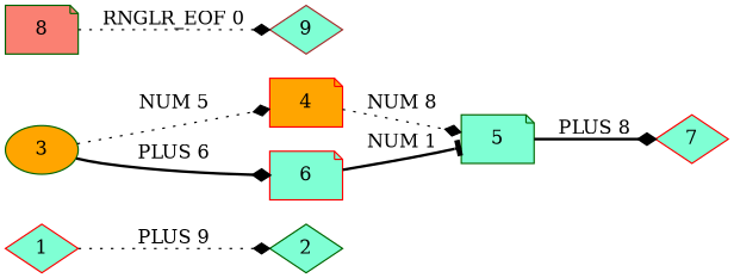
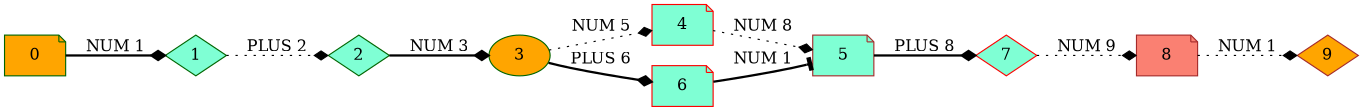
  digraph {
    rankdir=LR
    node [color=darkgreen fillcolor=aquamarine shape=note style=filled]
    edge [arrowhead=diamond style=bold]
-   1 [color=red shape=diamond]
+   0 [fillcolor=orange]
+   1 [shape=diamond]
    2 [shape=diamond]
    3 [fillcolor=orange shape=ellipse]
-   4 [color=red fillcolor=orange]
+   4 [color=red]
    6 [color=red]
-   5
+   5 [color=brown]
    7 [color=red shape=diamond]
-   8 [fillcolor=salmon]
-   9 [color=brown shape=diamond]
-   1 -> 2 [label="PLUS 9" style=dotted]
+   8 [color=brown fillcolor=salmon]
+   9 [color=brown fillcolor=orange shape=diamond]
+   0 -> 1 [label="NUM 1"]
+   1 -> 2 [label="PLUS 2" style=dotted]
+   2 -> 3 [label="NUM 3"]
    3 -> 4 [label="NUM 5" style=dotted]
    3 -> 6 [label="PLUS 6"]
    4 -> 5 [label="NUM 8" style=dotted]
    6 -> 5 [arrowhead=tee label="NUM 1"]
    5 -> 7 [label="PLUS 8"]
-   8 -> 9 [label="RNGLR_EOF 0" style=dotted]
+   7 -> 8 [label="NUM 9" style=dotted]
+   8 -> 9 [label="NUM 1" style=dotted]
  }
